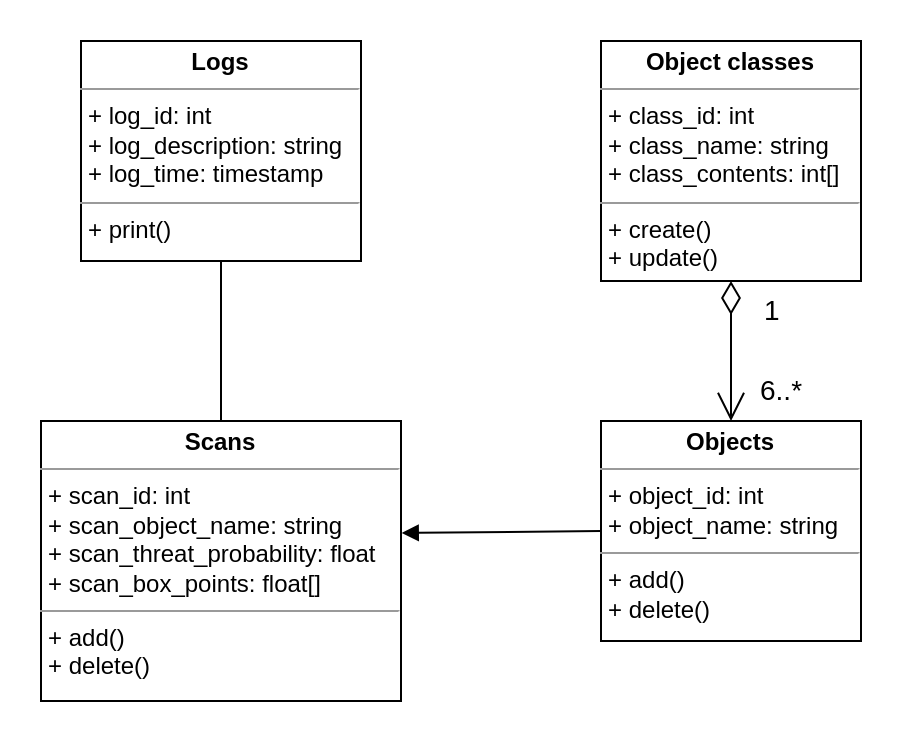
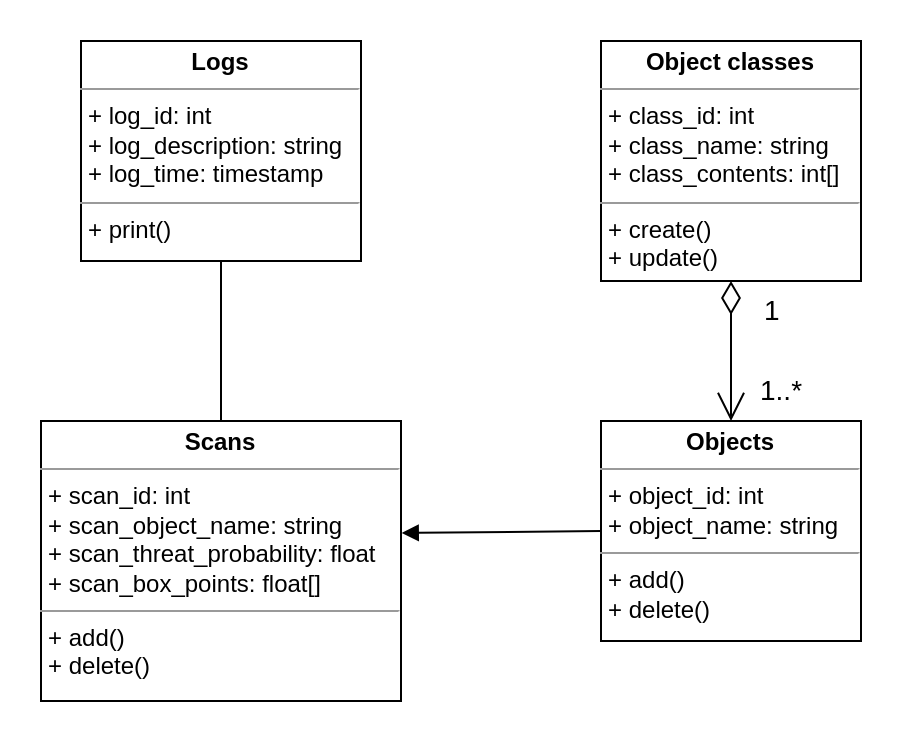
  <mxCell id="0" />
  <mxCell id="1" parent="0" />
  <mxCell id="2" value="&lt;p style=&quot;margin:0px;margin-top:4px;text-align:center;&quot;&gt;&lt;b&gt;Logs&lt;/b&gt;&lt;/p&gt;&lt;hr size=&quot;1&quot;&gt;&lt;p style=&quot;margin:0px;margin-left:4px;&quot;&gt;+ log_id: int&lt;/p&gt;&lt;p style=&quot;margin:0px;margin-left:4px;&quot;&gt;+ log_description: string&lt;/p&gt;&lt;p style=&quot;margin:0px;margin-left:4px;&quot;&gt;+ log_time: timestamp&lt;/p&gt;&lt;hr size=&quot;1&quot;&gt;&lt;p style=&quot;margin:0px;margin-left:4px;&quot;&gt;+ print()&lt;/p&gt;" style="verticalAlign=top;align=left;overflow=fill;fontSize=12;fontFamily=Helvetica;html=1;whiteSpace=wrap;" vertex="1" parent="1"><mxGeometry x="40" y="20" width="140" height="110" as="geometry" /></mxCell>
  <mxCell id="3" value="&lt;p style=&quot;margin:0px;margin-top:4px;text-align:center;&quot;&gt;&lt;b&gt;Objects&lt;/b&gt;&lt;/p&gt;&lt;hr size=&quot;1&quot;&gt;&lt;p style=&quot;margin:0px;margin-left:4px;&quot;&gt;+ object_id: int&lt;/p&gt;&lt;p style=&quot;margin:0px;margin-left:4px;&quot;&gt;+ object_name: string&lt;/p&gt;&lt;hr size=&quot;1&quot;&gt;&lt;p style=&quot;margin:0px;margin-left:4px;&quot;&gt;+ add()&lt;/p&gt;&lt;p style=&quot;margin:0px;margin-left:4px;&quot;&gt;+ delete()&lt;/p&gt;" style="verticalAlign=top;align=left;overflow=fill;fontSize=12;fontFamily=Helvetica;html=1;whiteSpace=wrap;" vertex="1" parent="1"><mxGeometry x="300" y="210" width="130" height="110" as="geometry" /></mxCell>
  <mxCell id="4" value="&lt;p style=&quot;margin:0px;margin-top:4px;text-align:center;&quot;&gt;&lt;b&gt;Object classes&lt;/b&gt;&lt;/p&gt;&lt;hr size=&quot;1&quot;&gt;&lt;p style=&quot;margin:0px;margin-left:4px;&quot;&gt;+ class_id: int&lt;/p&gt;&lt;p style=&quot;margin:0px;margin-left:4px;&quot;&gt;+ class_name: string&lt;/p&gt;&lt;p style=&quot;margin:0px;margin-left:4px;&quot;&gt;+ class_contents: int[]&lt;/p&gt;&lt;hr size=&quot;1&quot;&gt;&lt;p style=&quot;margin:0px;margin-left:4px;&quot;&gt;+ create()&lt;/p&gt;&lt;p style=&quot;margin:0px;margin-left:4px;&quot;&gt;+ update()&lt;/p&gt;" style="verticalAlign=top;align=left;overflow=fill;fontSize=12;fontFamily=Helvetica;html=1;whiteSpace=wrap;" vertex="1" parent="1"><mxGeometry x="300" y="20" width="130" height="120" as="geometry" /></mxCell>
  <mxCell id="5" value="&lt;p style=&quot;margin:0px;margin-top:4px;text-align:center;&quot;&gt;&lt;b&gt;Scans&lt;/b&gt;&lt;/p&gt;&lt;hr size=&quot;1&quot;&gt;&lt;p style=&quot;margin:0px;margin-left:4px;&quot;&gt;+ scan_id: int&lt;/p&gt;&lt;p style=&quot;margin:0px;margin-left:4px;&quot;&gt;+ scan_object_name: string&lt;/p&gt;&lt;p style=&quot;margin:0px;margin-left:4px;&quot;&gt;+ scan_threat_probability: float&lt;/p&gt;&lt;p style=&quot;margin:0px;margin-left:4px;&quot;&gt;+ scan_box_points: float[]&amp;nbsp;&lt;/p&gt;&lt;hr size=&quot;1&quot;&gt;&lt;p style=&quot;margin:0px;margin-left:4px;&quot;&gt;+ add()&lt;/p&gt;&lt;p style=&quot;margin:0px;margin-left:4px;&quot;&gt;+ delete()&lt;/p&gt;" style="verticalAlign=top;align=left;overflow=fill;fontSize=12;fontFamily=Helvetica;html=1;whiteSpace=wrap;" vertex="1" parent="1"><mxGeometry x="20" y="210" width="180" height="140" as="geometry" /></mxCell>
  <mxCell id="6" value="" style="endArrow=open;html=1;endSize=12;startArrow=diamondThin;startSize=14;startFill=0;edgeStyle=orthogonalEdgeStyle;rounded=0;exitX=0.5;exitY=1;exitDx=0;exitDy=0;entryX=0.5;entryY=0;entryDx=0;entryDy=0;" edge="1" parent="1" source="4" target="3"><mxGeometry relative="1" as="geometry"><mxPoint x="200" y="140" as="sourcePoint" /><mxPoint x="360" y="140" as="targetPoint" /></mxGeometry></mxCell>
  <mxCell id="7" value="1" style="edgeLabel;resizable=0;html=1;align=left;verticalAlign=top;fontSize=14;" connectable="0" vertex="1" parent="6"><mxGeometry x="-1" relative="1" as="geometry"><mxPoint x="15" as="offset" /></mxGeometry></mxCell>
- <mxCell id="8" value="6..*" style="text;html=1;align=center;verticalAlign=middle;resizable=0;points=[];autosize=1;strokeColor=none;fillColor=none;fontSize=14;" vertex="1" parent="1"><mxGeometry x="370" y="180" width="40" height="30" as="geometry" /></mxCell>
+ <mxCell id="8" value="1..*" style="text;html=1;align=center;verticalAlign=middle;resizable=0;points=[];autosize=1;strokeColor=none;fillColor=none;fontSize=14;" vertex="1" parent="1"><mxGeometry x="370" y="180" width="40" height="30" as="geometry" /></mxCell>
  <mxCell id="9" value="" style="html=1;verticalAlign=bottom;endArrow=block;curved=0;rounded=0;exitX=0;exitY=0.5;exitDx=0;exitDy=0;entryX=1.002;entryY=0.4;entryDx=0;entryDy=0;entryPerimeter=0;" edge="1" parent="1" source="3" target="5"><mxGeometry width="80" relative="1" as="geometry"><mxPoint x="190" y="230" as="sourcePoint" /><mxPoint x="270" y="230" as="targetPoint" /></mxGeometry></mxCell>
  <mxCell id="10" value="" style="endArrow=none;html=1;edgeStyle=orthogonalEdgeStyle;rounded=0;exitX=0.5;exitY=1;exitDx=0;exitDy=0;entryX=0.5;entryY=0;entryDx=0;entryDy=0;" edge="1" parent="1" source="2" target="5"><mxGeometry relative="1" as="geometry"><mxPoint x="10" y="190" as="sourcePoint" /><mxPoint x="170" y="190" as="targetPoint" /></mxGeometry></mxCell>
